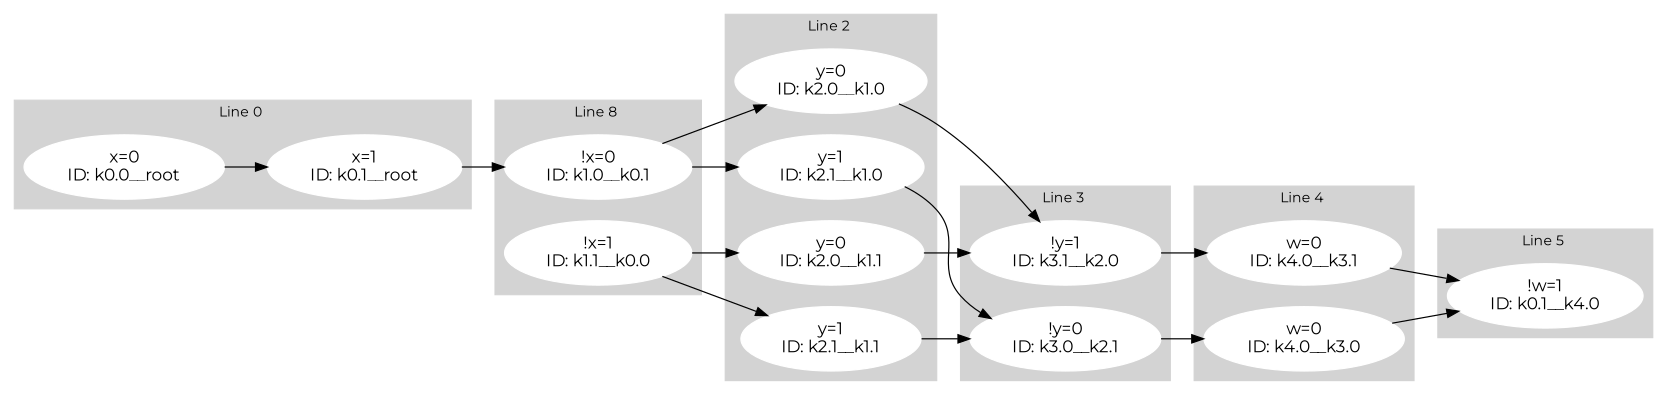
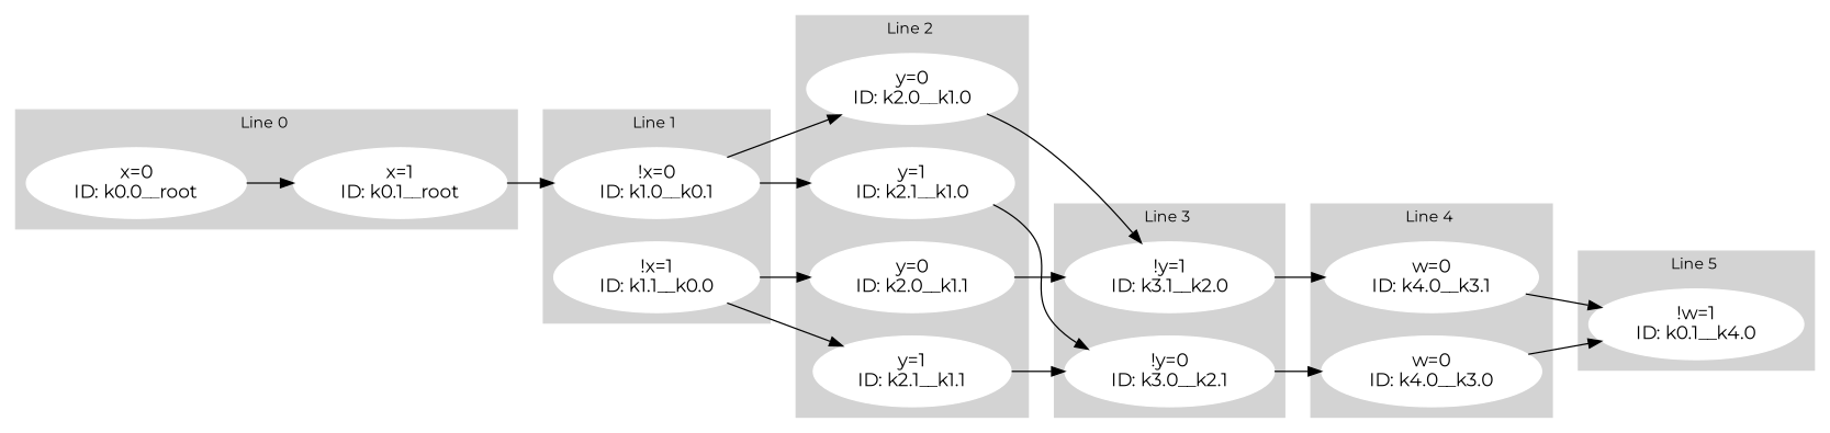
  digraph {
    compound="true "
    fontname=Montserrat
    rankdir=LR
    node [color=white fontname=Montserrat style=filled]
    edge [fontname=Montserrat]
    n1 [label=<!x=0<BR /> ID: k1.0__k0.1 <BR />>]
    n2 [label=<!x=1<BR /> ID: k1.1__k0.0 <BR />>]
    n3 [label=<x=0<BR /> ID: k0.0__root <BR />>]
    n4 [label=<x=1<BR /> ID: k0.1__root <BR />>]
    n5 [label=<y=0<BR /> ID: k2.0__k1.0 <BR />>]
    n6 [label=<y=1<BR /> ID: k2.1__k1.0 <BR />>]
    n7 [label=<y=0<BR /> ID: k2.0__k1.1 <BR />>]
    n8 [label=<y=1<BR /> ID: k2.1__k1.1 <BR />>]
    n9 [label=<!y=1<BR /> ID: k3.1__k2.0 <BR />>]
    n10 [label=<!y=0<BR /> ID: k3.0__k2.1 <BR />>]
    n11 [label=<w=0<BR /> ID: k4.0__k3.0 <BR />>]
    n12 [label=<w=0<BR /> ID: k4.0__k3.1 <BR />>]
    n13 [label=<!w=1<BR /> ID: k0.1__k4.0 <BR />>]
    subgraph cluster_1 {
      color=lightgrey
      fontsize=12
-     label="Line 8 "
+     label="Line 1 "
      style=filled
      n1
      n2
    }
    subgraph cluster_2 {
      color=lightgrey
      fontsize=12
      label="Line 0 "
      style=filled
      n3
      n4
    }
    subgraph cluster_3 {
      color=lightgrey
      fontsize=12
      label="Line 2 "
      style=filled
      n5
      n6
      n7
      n8
    }
    subgraph cluster_4 {
      color=lightgrey
      fontsize=12
      label="Line 3 "
      style=filled
      n9
      n10
    }
    subgraph cluster_5 {
      color=lightgrey
      fontsize=12
      label="Line 4 "
      style=filled
      n11
      n12
    }
    subgraph cluster_6 {
      color=lightgrey
      fontsize=12
      label="Line 5 "
      style=filled
      n13
    }
    n1 -> n5
    n1 -> n6
    n2 -> n7
    n2 -> n8
    n3 -> n4
    n4 -> n1
    n5 -> n9
    n6 -> n10
    n7 -> n9
    n8 -> n10
    n9 -> n12
    n10 -> n11
    n11 -> n13
    n12 -> n13
  }
